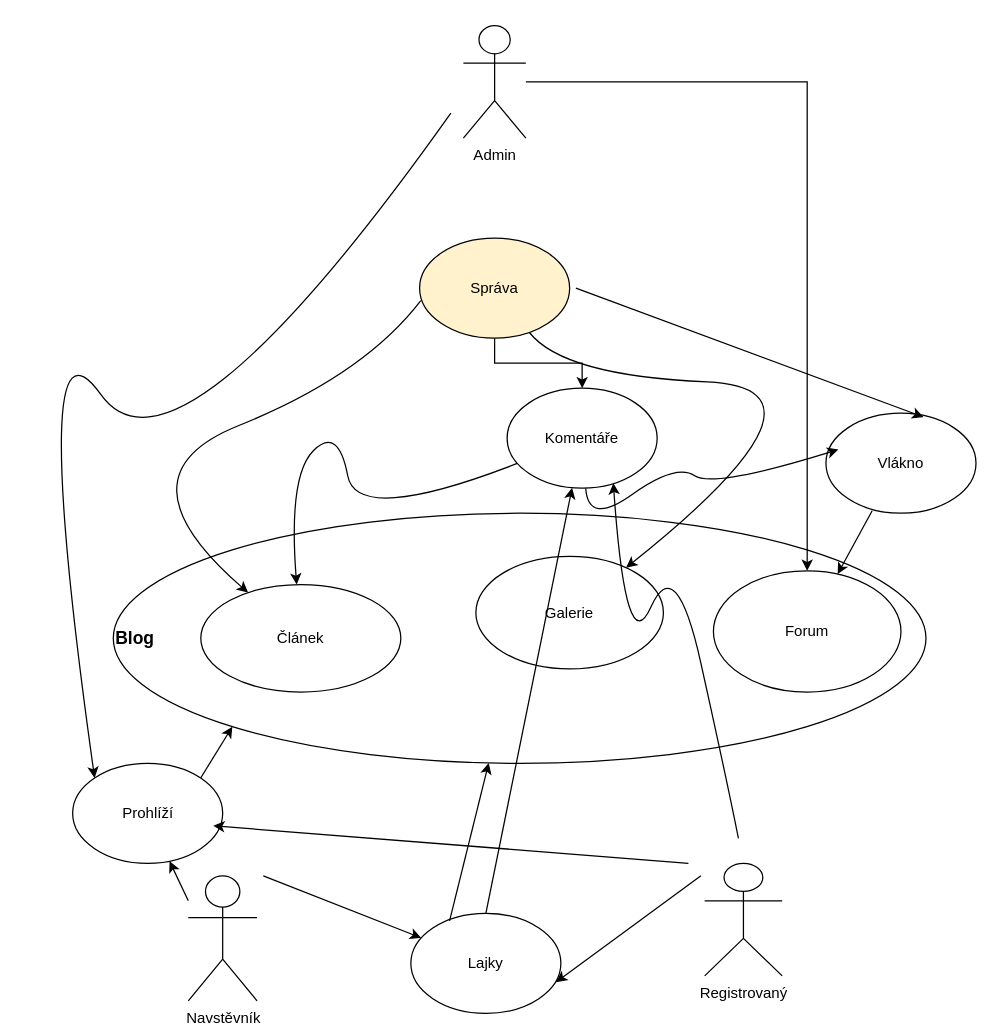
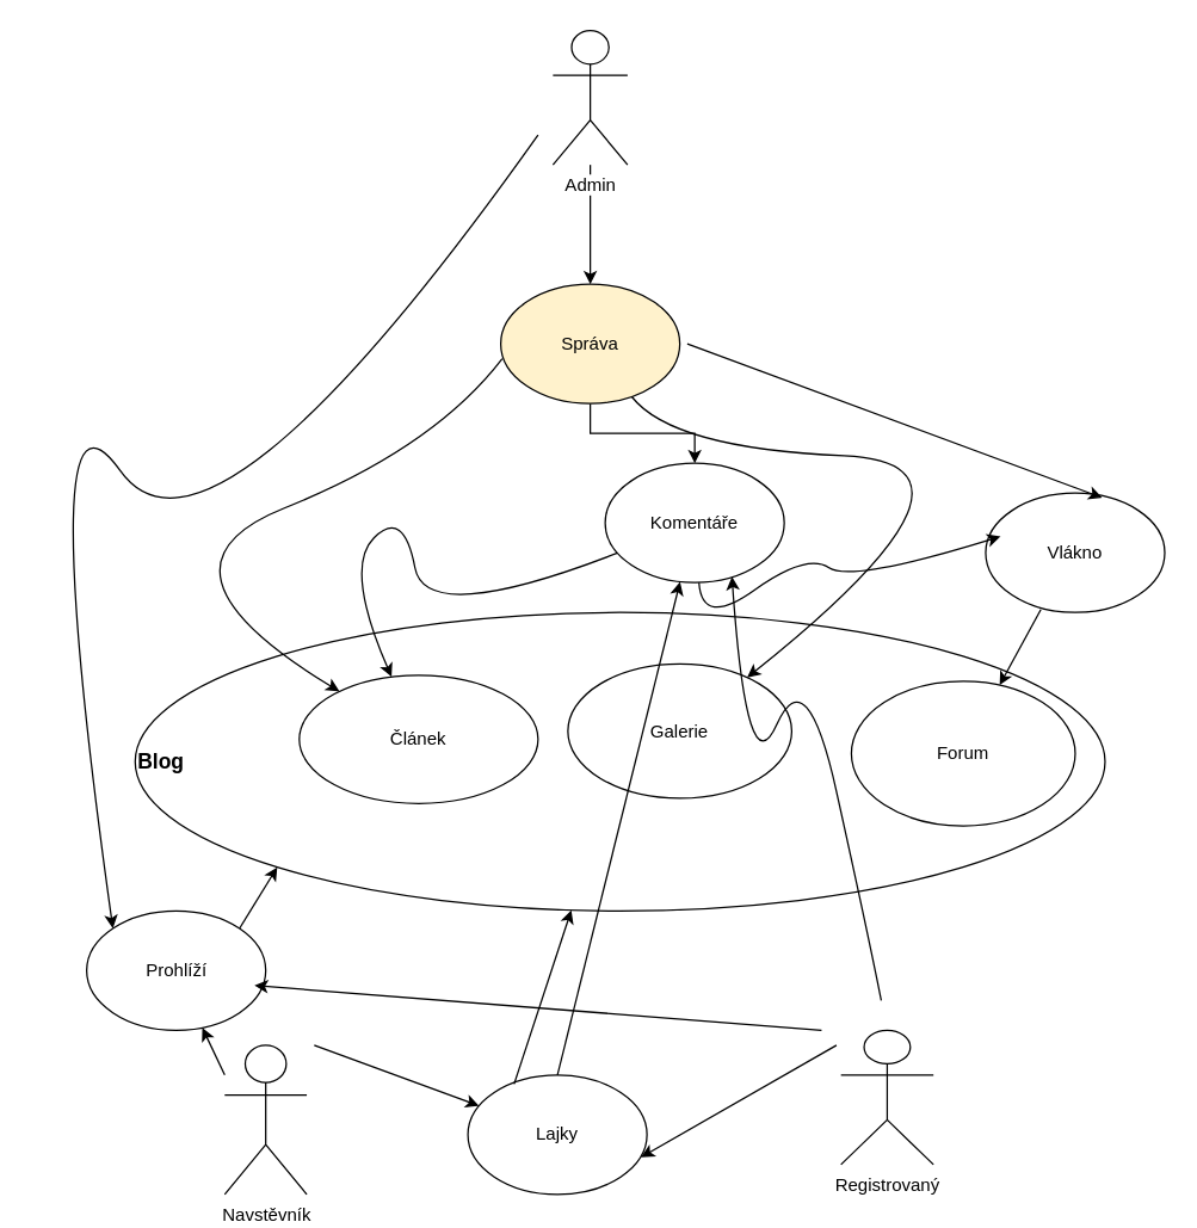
  <mxCell id="0" />
  <mxCell id="1" parent="0" />
  <mxCell id="2" value="&lt;b&gt;&lt;font style=&quot;font-size: 14px&quot;&gt;Blog&lt;/font&gt;&lt;/b&gt;" style="ellipse;whiteSpace=wrap;html=1;fillColor=none;align=left;" vertex="1" parent="1"><mxGeometry x="90" y="410" width="650" height="200" as="geometry" /></mxCell>
- <mxCell id="3" value="Článek" style="ellipse;whiteSpace=wrap;html=1;" vertex="1" parent="1"><mxGeometry x="160" y="467" width="160" height="86" as="geometry" /></mxCell>
+ <mxCell id="3" value="Článek" style="ellipse;whiteSpace=wrap;html=1;" vertex="1" parent="1"><mxGeometry x="200" y="452" width="160" height="86" as="geometry" /></mxCell>
  <mxCell id="4" value="Galerie" style="ellipse;whiteSpace=wrap;html=1;" vertex="1" parent="1"><mxGeometry x="380" y="444.5" width="150" height="90" as="geometry" /></mxCell>
  <mxCell id="5" value="Forum" style="ellipse;whiteSpace=wrap;html=1;" vertex="1" parent="1"><mxGeometry x="570" y="456" width="150" height="97" as="geometry" /></mxCell>
  <mxCell id="6" value="Navstěvník" style="shape=umlActor;verticalLabelPosition=bottom;labelBackgroundColor=#ffffff;verticalAlign=top;html=1;" vertex="1" parent="1"><mxGeometry x="150" y="700" width="55" height="100" as="geometry" /></mxCell>
  <mxCell id="7" value="Registrovaný" style="shape=umlActor;verticalLabelPosition=bottom;labelBackgroundColor=#ffffff;verticalAlign=top;html=1;" vertex="1" parent="1"><mxGeometry x="563" y="690" width="62" height="90" as="geometry" /></mxCell>
- <mxCell id="8" value="" style="edgeStyle=orthogonalEdgeStyle;rounded=0;orthogonalLoop=1;jettySize=auto;html=1;" edge="1" parent="1" source="9" target="5"><mxGeometry relative="1" as="geometry" /></mxCell>
+ <mxCell id="8" value="" style="edgeStyle=orthogonalEdgeStyle;rounded=0;orthogonalLoop=1;jettySize=auto;html=1;" edge="1" parent="1" source="9" target="11"><mxGeometry relative="1" as="geometry" /></mxCell>
  <mxCell id="9" value="Admin" style="shape=umlActor;verticalLabelPosition=bottom;labelBackgroundColor=#ffffff;verticalAlign=top;html=1;" vertex="1" parent="1"><mxGeometry x="370" y="20" width="50" height="90" as="geometry" /></mxCell>
  <mxCell id="10" value="" style="edgeStyle=orthogonalEdgeStyle;rounded=0;orthogonalLoop=1;jettySize=auto;html=1;" edge="1" parent="1" source="11" target="12"><mxGeometry relative="1" as="geometry" /></mxCell>
  <mxCell id="11" value="Správa" style="ellipse;whiteSpace=wrap;html=1;fillColor=#fff2cc;" vertex="1" parent="1"><mxGeometry x="335" y="190" width="120" height="80" as="geometry" /></mxCell>
  <mxCell id="12" value="Komentáře" style="ellipse;whiteSpace=wrap;html=1;" vertex="1" parent="1"><mxGeometry x="405" y="310" width="120" height="80" as="geometry" /></mxCell>
- <mxCell id="13" value="Lajky" style="ellipse;whiteSpace=wrap;html=1;" vertex="1" parent="1"><mxGeometry x="328" y="730" width="120" height="80" as="geometry" /></mxCell>
+ <mxCell id="13" value="Lajky" style="ellipse;whiteSpace=wrap;html=1;" vertex="1" parent="1"><mxGeometry x="313" y="720" width="120" height="80" as="geometry" /></mxCell>
  <mxCell id="14" value="" style="endArrow=classic;html=1;" edge="1" parent="1" target="13"><mxGeometry width="50" height="50" relative="1" as="geometry"><mxPoint x="210" y="700" as="sourcePoint" /><mxPoint x="110" y="840" as="targetPoint" /></mxGeometry></mxCell>
  <mxCell id="15" value="" style="curved=1;endArrow=classic;html=1;" edge="1" parent="1" source="12"><mxGeometry width="50" height="50" relative="1" as="geometry"><mxPoint x="470" y="350" as="sourcePoint" /><mxPoint x="670" y="359" as="targetPoint" /><Array as="points"><mxPoint x="470" y="420" /><mxPoint x="540" y="370" /><mxPoint x="570" y="390" /></Array></mxGeometry></mxCell>
  <mxCell id="16" value="" style="curved=1;endArrow=classic;html=1;" edge="1" parent="1" source="12" target="3"><mxGeometry width="50" height="50" relative="1" as="geometry"><mxPoint x="320" y="350" as="sourcePoint" /><mxPoint x="200" y="420" as="targetPoint" /><Array as="points"><mxPoint x="285" y="420" /><mxPoint x="270" y="340" /><mxPoint x="230" y="380" /></Array></mxGeometry></mxCell>
  <mxCell id="17" value="" style="endArrow=classic;html=1;entryX=0.967;entryY=0.688;entryDx=0;entryDy=0;entryPerimeter=0;" edge="1" parent="1" target="13"><mxGeometry width="50" height="50" relative="1" as="geometry"><mxPoint x="560" y="700" as="sourcePoint" /><mxPoint x="480" y="500" as="targetPoint" /></mxGeometry></mxCell>
  <mxCell id="18" value="" style="endArrow=classic;html=1;exitX=0.258;exitY=0.075;exitDx=0;exitDy=0;exitPerimeter=0;" edge="1" parent="1" source="13" target="2"><mxGeometry width="50" height="50" relative="1" as="geometry"><mxPoint x="70" y="640" as="sourcePoint" /><mxPoint x="120" y="590" as="targetPoint" /></mxGeometry></mxCell>
  <mxCell id="19" value="" style="endArrow=classic;html=1;exitX=0.5;exitY=0;exitDx=0;exitDy=0;" edge="1" parent="1" source="13" target="12"><mxGeometry width="50" height="50" relative="1" as="geometry"><mxPoint x="60" y="890" as="sourcePoint" /><mxPoint x="110" y="840" as="targetPoint" /></mxGeometry></mxCell>
  <mxCell id="20" value="" style="curved=1;endArrow=classic;html=1;entryX=0.708;entryY=0.95;entryDx=0;entryDy=0;entryPerimeter=0;" edge="1" parent="1" target="12"><mxGeometry width="50" height="50" relative="1" as="geometry"><mxPoint x="590" y="670" as="sourcePoint" /><mxPoint x="613" y="560" as="targetPoint" /><Array as="points"><mxPoint x="580" y="620" /><mxPoint x="540" y="440" /><mxPoint x="500" y="530" /></Array></mxGeometry></mxCell>
  <mxCell id="21" value="Prohlíží" style="ellipse;whiteSpace=wrap;html=1;fillColor=none;" vertex="1" parent="1"><mxGeometry x="57.5" y="610" width="120" height="80" as="geometry" /></mxCell>
  <mxCell id="22" value="" style="endArrow=classic;html=1;" edge="1" parent="1" target="21"><mxGeometry width="50" height="50" relative="1" as="geometry"><mxPoint x="150" y="720" as="sourcePoint" /><mxPoint x="130" y="690" as="targetPoint" /></mxGeometry></mxCell>
  <mxCell id="23" value="" style="endArrow=classic;html=1;" edge="1" parent="1"><mxGeometry width="50" height="50" relative="1" as="geometry"><mxPoint x="550" y="690" as="sourcePoint" /><mxPoint x="170" y="660" as="targetPoint" /></mxGeometry></mxCell>
  <mxCell id="24" value="" style="curved=1;endArrow=classic;html=1;entryX=0;entryY=0;entryDx=0;entryDy=0;" edge="1" parent="1" target="21"><mxGeometry width="50" height="50" relative="1" as="geometry"><mxPoint x="360" y="90" as="sourcePoint" /><mxPoint x="210" y="260" as="targetPoint" /><Array as="points"><mxPoint x="140" y="400" /><mxPoint y="230" x="20" /></Array></mxGeometry></mxCell>
  <mxCell id="25" value="" style="endArrow=classic;html=1;entryX=0;entryY=1;entryDx=0;entryDy=0;exitX=1;exitY=0;exitDx=0;exitDy=0;" edge="1" parent="1" source="21" target="2"><mxGeometry width="50" height="50" relative="1" as="geometry"><mxPoint x="150" y="620" as="sourcePoint" /><mxPoint x="180" y="580" as="targetPoint" /></mxGeometry></mxCell>
  <mxCell id="26" value="Vlákno" style="ellipse;whiteSpace=wrap;html=1;fillColor=none;" vertex="1" parent="1"><mxGeometry x="660" y="330" width="120" height="80" as="geometry" /></mxCell>
  <mxCell id="27" value="" style="endArrow=classic;html=1;exitX=0.308;exitY=0.975;exitDx=0;exitDy=0;exitPerimeter=0;" edge="1" parent="1" source="26" target="5"><mxGeometry width="50" height="50" relative="1" as="geometry"><mxPoint x="690" y="460" as="sourcePoint" /><mxPoint x="740" y="410" as="targetPoint" /></mxGeometry></mxCell>
  <mxCell id="28" value="" style="curved=1;endArrow=classic;html=1;" edge="1" parent="1" source="11" target="4"><mxGeometry width="50" height="50" relative="1" as="geometry"><mxPoint x="460" y="240" as="sourcePoint" /><mxPoint x="600" y="290" as="targetPoint" /><Array as="points"><mxPoint x="450" y="300" /><mxPoint x="680" y="310" /></Array></mxGeometry></mxCell>
  <mxCell id="29" value="" style="endArrow=classic;html=1;entryX=0.65;entryY=0.038;entryDx=0;entryDy=0;entryPerimeter=0;" edge="1" parent="1" target="26"><mxGeometry width="50" height="50" relative="1" as="geometry"><mxPoint x="460" y="230" as="sourcePoint" /><mxPoint x="690" y="160" as="targetPoint" /></mxGeometry></mxCell>
  <mxCell id="30" value="" style="curved=1;endArrow=classic;html=1;exitX=0.008;exitY=0.625;exitDx=0;exitDy=0;exitPerimeter=0;" edge="1" parent="1" source="11" target="3"><mxGeometry width="50" height="50" relative="1" as="geometry"><mxPoint x="130" y="370" as="sourcePoint" /><mxPoint x="180" y="320" as="targetPoint" /><Array as="points"><mxPoint x="290" y="300" /><mxPoint x="90" y="380" /></Array></mxGeometry></mxCell>
